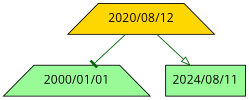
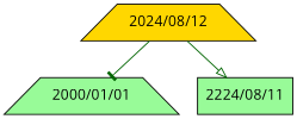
  digraph {
    fontname="Open Sans"
    node [fillcolor=palegreen fontname="Open Sans" shape=trapezium style=filled]
    edge [color=darkgreen fontname="Open Sans"]
-   "2024/08/12" [fillcolor=gold label="2020/08/12"]
+   "2024/08/12" [fillcolor=gold]
    "2000/01/01"
-   "2024/08/11" [shape=box]
+   "2024/08/11" [shape=box label="2224/08/11"]
    "2024/08/12" -> "2000/01/01" [arrowhead=tee]
    "2024/08/12" -> "2024/08/11" [arrowhead=onormal]
  }
